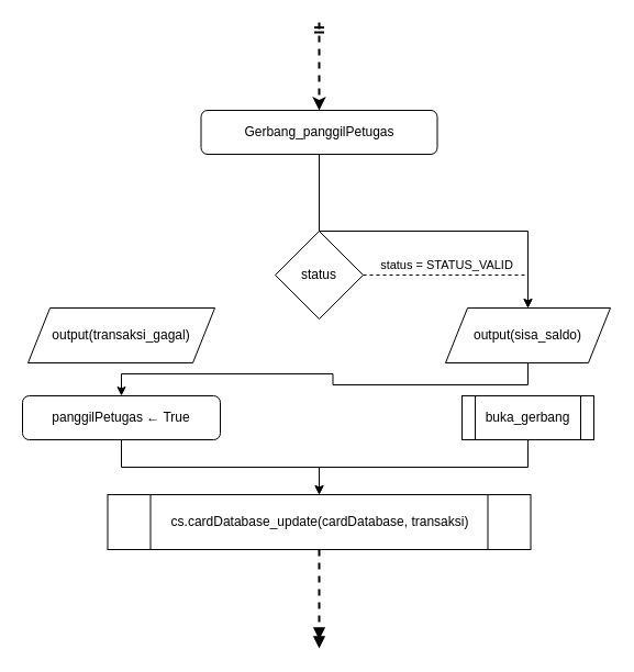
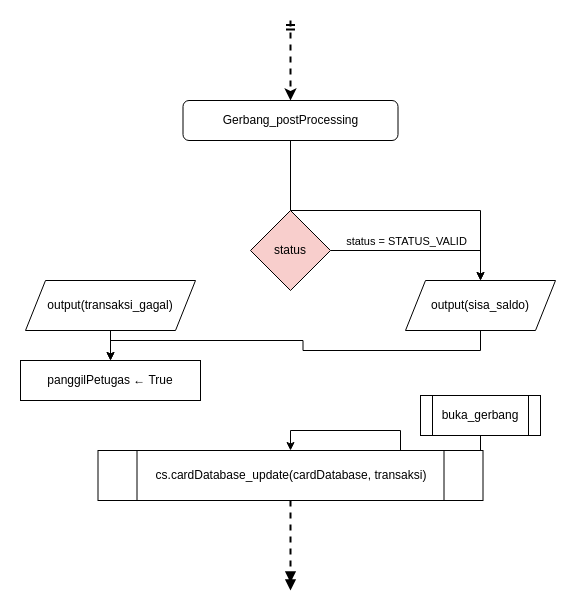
  <mxCell id="0" />
  <mxCell id="1" parent="0" />
  <mxCell id="2" style="edgeStyle=orthogonalEdgeStyle;rounded=0;orthogonalLoop=1;jettySize=auto;html=1;exitX=0.5;exitY=1;exitDx=0;exitDy=0;" parent="1" source="3" target="16" edge="1"><mxGeometry relative="1" as="geometry" /></mxCell>
- <mxCell id="3" value="Gerbang_panggilPetugas" style="rounded=1;whiteSpace=wrap;html=1;" parent="1" vertex="1"><mxGeometry x="182.5" y="100" width="215" height="40" as="geometry" /></mxCell>
- <mxCell id="4" style="edgeStyle=orthogonalEdgeStyle;rounded=0;orthogonalLoop=1;jettySize=auto;html=1;exitX=1;exitY=0.5;exitDx=0;exitDy=0;entryX=0.5;entryY=0;entryDx=0;entryDy=0;dashed=1;" parent="1" source="6" target="16" edge="1"><mxGeometry relative="1" as="geometry" /></mxCell>
+ <mxCell id="3" value="Gerbang_postProcessing" style="rounded=1;whiteSpace=wrap;html=1;" parent="1" vertex="1"><mxGeometry x="182.5" y="100" width="215" height="40" as="geometry" /></mxCell>
+ <mxCell id="4" style="edgeStyle=orthogonalEdgeStyle;rounded=0;orthogonalLoop=1;jettySize=auto;html=1;exitX=1;exitY=0.5;exitDx=0;exitDy=0;entryX=0.5;entryY=0;entryDx=0;entryDy=0;" parent="1" source="6" target="16" edge="1"><mxGeometry relative="1" as="geometry" /></mxCell>
  <mxCell id="5" value="status = STATUS_VALID" style="edgeLabel;html=1;align=center;verticalAlign=middle;resizable=0;points=[];" parent="4" vertex="1" connectable="0"><mxGeometry x="-0.544" y="5" relative="1" as="geometry"><mxPoint x="34" y="-5" as="offset" /></mxGeometry></mxCell>
- <mxCell id="6" value="status" style="rhombus;whiteSpace=wrap;html=1;" parent="1" vertex="1"><mxGeometry x="250" y="210" width="80" height="80" as="geometry" /></mxCell>
+ <mxCell id="6" value="status" style="rhombus;whiteSpace=wrap;html=1;fillColor=#f8cecc;" parent="1" vertex="1"><mxGeometry x="250" y="210" width="80" height="80" as="geometry" /></mxCell>
  <mxCell id="7" style="edgeStyle=orthogonalEdgeStyle;rounded=0;orthogonalLoop=1;jettySize=auto;html=1;exitX=0.5;exitY=1;exitDx=0;exitDy=0;entryX=0.5;entryY=0;entryDx=0;entryDy=0;" parent="1" source="8" target="11" edge="1"><mxGeometry relative="1" as="geometry" /></mxCell>
- <mxCell id="8" value="buka_gerbang" style="shape=process;whiteSpace=wrap;html=1;backgroundOutline=1;" parent="1" vertex="1"><mxGeometry x="420" y="360" width="120" height="40" as="geometry" /></mxCell>
- <mxCell id="9" style="edgeStyle=orthogonalEdgeStyle;rounded=0;orthogonalLoop=1;jettySize=auto;html=1;exitX=0.5;exitY=1;exitDx=0;exitDy=0;entryX=0.5;entryY=0;entryDx=0;entryDy=0;" parent="1" source="10" target="11" edge="1"><mxGeometry relative="1" as="geometry" /></mxCell>
- <mxCell id="10" value="panggilPetugas&amp;nbsp;← True" style="whiteSpace=wrap;html=1;rounded=1;" parent="1" vertex="1"><mxGeometry x="20" y="360" width="180" height="40" as="geometry" /></mxCell>
+ <mxCell id="8" value="buka_gerbang" style="shape=process;whiteSpace=wrap;html=1;backgroundOutline=1;" parent="1" vertex="1"><mxGeometry x="420" y="395" width="120" height="40" as="geometry" /></mxCell>
+ <mxCell id="10" value="panggilPetugas&amp;nbsp;← True" style="rounded=0;whiteSpace=wrap;html=1;" parent="1" vertex="1"><mxGeometry x="20" y="360" width="180" height="40" as="geometry" /></mxCell>
  <mxCell id="11" value="cs.cardDatabase_update(cardDatabase, transaksi)" style="shape=process;whiteSpace=wrap;html=1;backgroundOutline=1;" parent="1" vertex="1"><mxGeometry x="97.5" y="450" width="385" height="50" as="geometry" /></mxCell>
  <mxCell id="12" style="edgeStyle=orthogonalEdgeStyle;rounded=0;orthogonalLoop=1;jettySize=auto;html=1;exitX=0.5;exitY=1;exitDx=0;exitDy=0;endArrow=doubleBlock;endFill=1;dashed=1;strokeWidth=2;" parent="1" source="11" edge="1"><mxGeometry relative="1" as="geometry"><mxPoint x="290" y="590" as="targetPoint" /><mxPoint x="290" y="600" as="sourcePoint" /></mxGeometry></mxCell>
+ <mxCell id="13" style="edgeStyle=orthogonalEdgeStyle;rounded=0;orthogonalLoop=1;jettySize=auto;html=1;exitX=0.5;exitY=1;exitDx=0;exitDy=0;entryX=0.5;entryY=0;entryDx=0;entryDy=0;" parent="1" source="14" target="10" edge="1"><mxGeometry relative="1" as="geometry" /></mxCell>
  <mxCell id="14" value="output(transaksi_gagal)" style="shape=parallelogram;perimeter=parallelogramPerimeter;whiteSpace=wrap;html=1;fixedSize=1;" parent="1" vertex="1"><mxGeometry x="25" y="280" width="170" height="50" as="geometry" /></mxCell>
  <mxCell id="15" style="edgeStyle=orthogonalEdgeStyle;rounded=0;orthogonalLoop=1;jettySize=auto;html=1;exitX=0.5;exitY=1;exitDx=0;exitDy=0;" parent="1" source="16" target="10" edge="1"><mxGeometry relative="1" as="geometry" /></mxCell>
  <mxCell id="16" value="output(sisa_saldo)" style="shape=parallelogram;perimeter=parallelogramPerimeter;whiteSpace=wrap;html=1;fixedSize=1;" parent="1" vertex="1"><mxGeometry x="405" y="280" width="150" height="50" as="geometry" /></mxCell>
  <mxCell id="17" value="" style="endArrow=classic;html=1;rounded=0;entryX=0.5;entryY=0;entryDx=0;entryDy=0;dashed=1;startArrow=ERmandOne;startFill=0;strokeWidth=2;" parent="1" target="3" edge="1"><mxGeometry width="50" height="50" relative="1" as="geometry"><mxPoint x="290" y="20" as="sourcePoint" /><mxPoint x="335" y="10" as="targetPoint" /></mxGeometry></mxCell>
